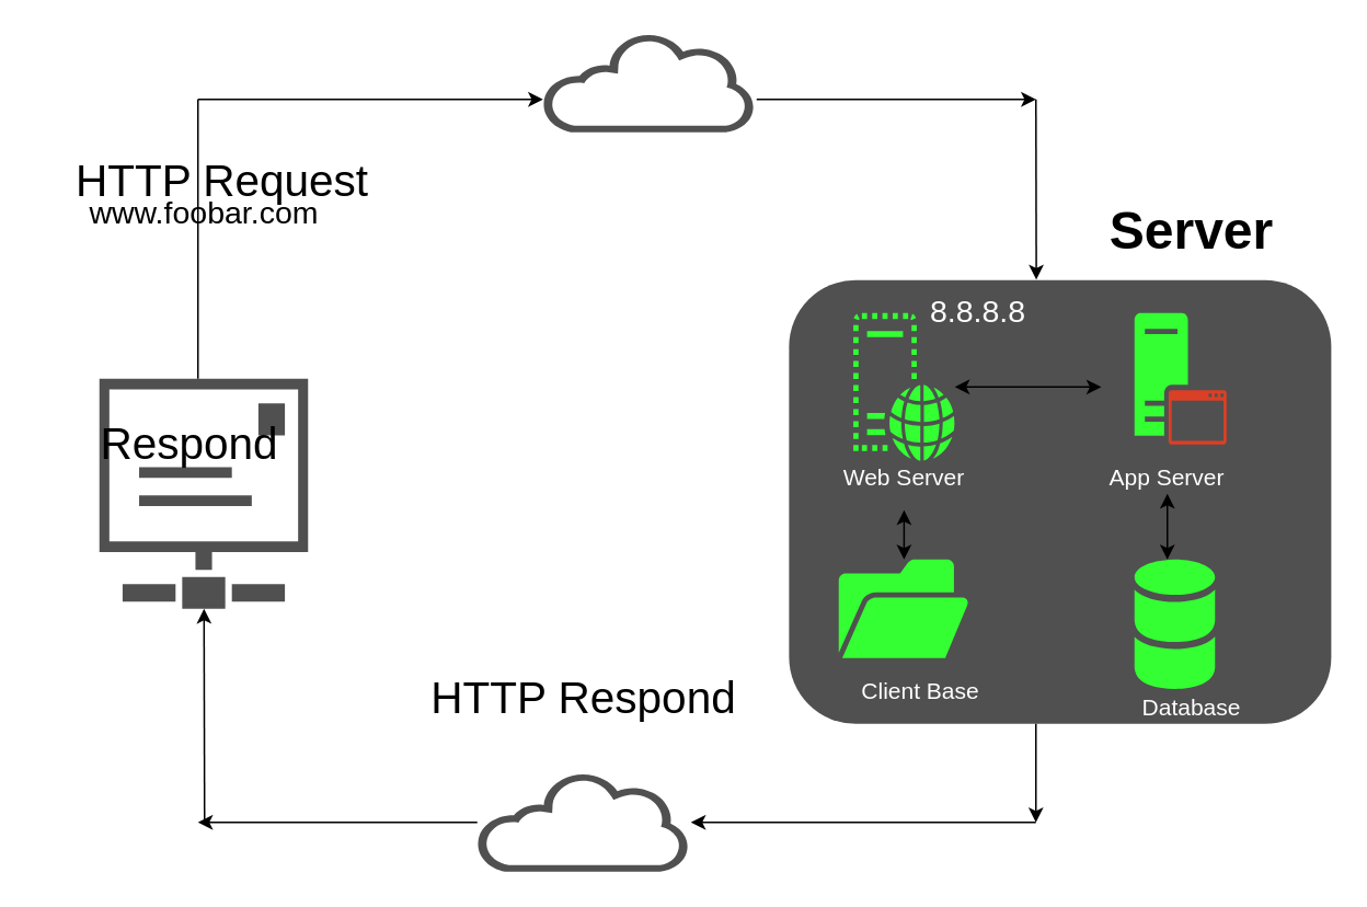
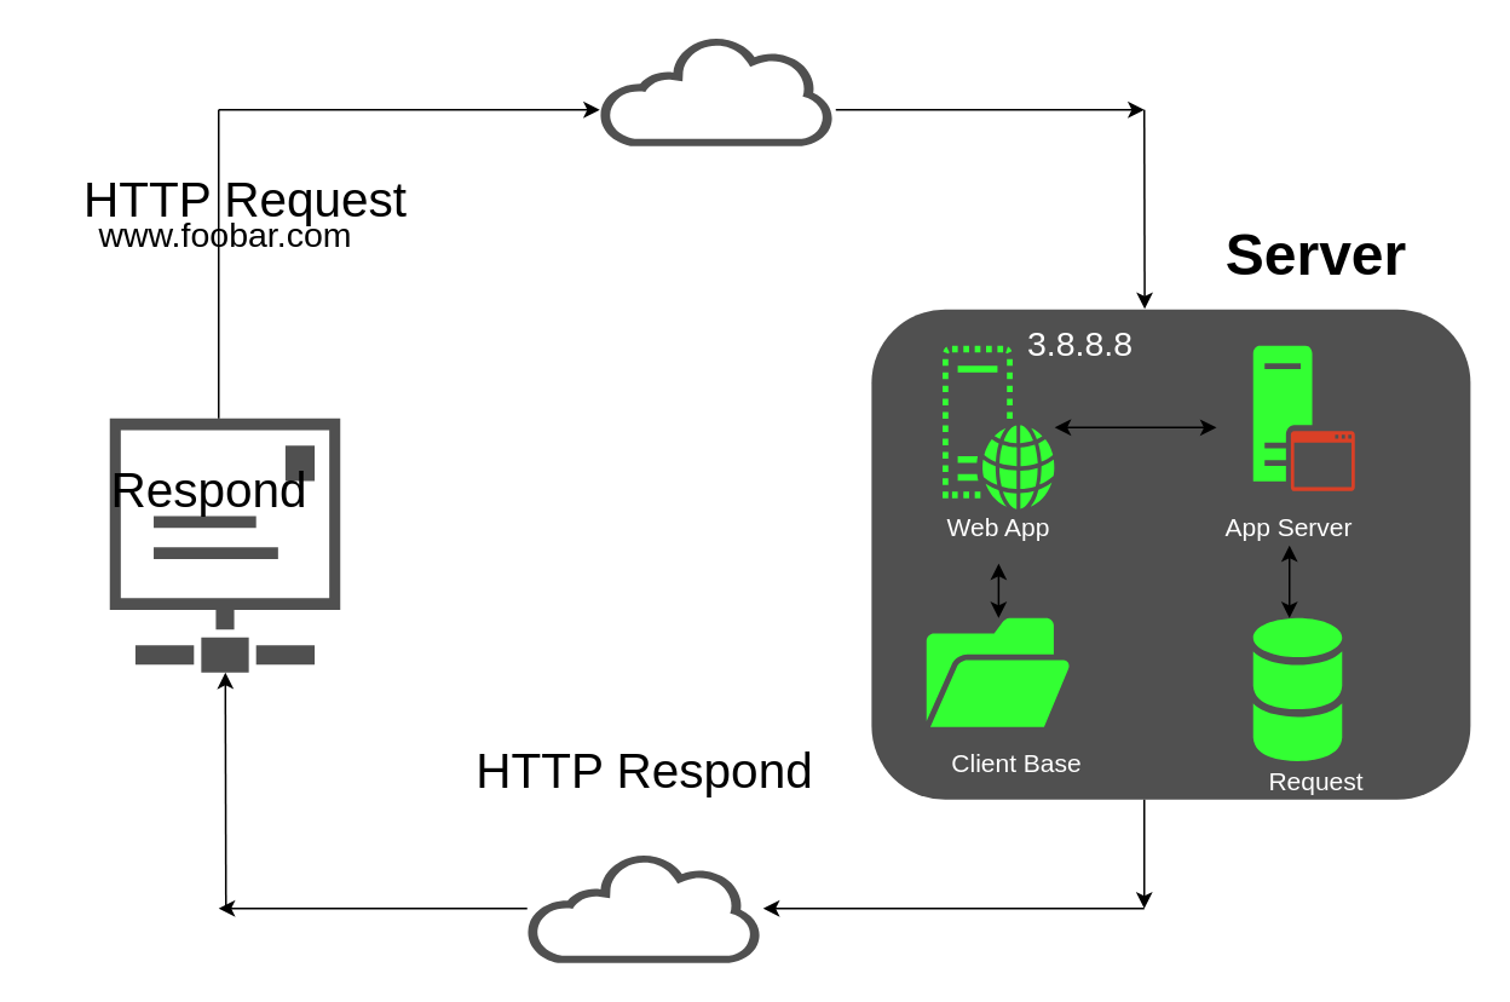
  <mxCell id="0" />
  <mxCell id="1" parent="0" />
  <mxCell id="2" value="" style="sketch=0;pointerEvents=1;shadow=0;dashed=0;html=1;strokeColor=none;fillColor=#505050;labelPosition=center;verticalLabelPosition=bottom;verticalAlign=top;outlineConnect=0;align=center;shape=mxgraph.office.communications.smtp_connector;" parent="1" vertex="1"><mxGeometry x="60" y="230" width="127" height="140" as="geometry" /></mxCell>
  <mxCell id="3" value="" style="rounded=1;whiteSpace=wrap;html=1;verticalAlign=top;fillColor=#505050;strokeColor=none;sketch=0;shadow=0;dashed=0;" parent="1" vertex="1"><mxGeometry x="479.75" y="170" width="330" height="270" as="geometry" /></mxCell>
  <mxCell id="4" value="" style="sketch=0;shadow=0;dashed=0;html=1;strokeColor=none;labelPosition=center;verticalLabelPosition=bottom;verticalAlign=top;outlineConnect=0;align=center;shape=mxgraph.office.databases.database_mini_2;fillColor=#33FF33;" parent="1" vertex="1"><mxGeometry x="690" y="340" width="49" height="80" as="geometry" /></mxCell>
  <mxCell id="5" value="" style="sketch=0;pointerEvents=1;shadow=0;dashed=0;html=1;strokeColor=none;fillColor=#33FF33;labelPosition=center;verticalLabelPosition=bottom;verticalAlign=top;outlineConnect=0;align=center;shape=mxgraph.office.concepts.folder_open;" parent="1" vertex="1"><mxGeometry x="510" y="340" width="79.5" height="60" as="geometry" /></mxCell>
  <mxCell id="6" value="" style="sketch=0;pointerEvents=1;shadow=0;dashed=0;html=1;strokeColor=none;fillColor=#33FF33;labelPosition=center;verticalLabelPosition=bottom;verticalAlign=top;outlineConnect=0;align=center;shape=mxgraph.office.servers.application_server_orange;" parent="1" vertex="1"><mxGeometry x="690" y="190" width="56" height="80" as="geometry" /></mxCell>
  <mxCell id="7" value="" style="sketch=0;pointerEvents=1;shadow=0;dashed=0;html=1;strokeColor=none;labelPosition=center;verticalLabelPosition=bottom;verticalAlign=top;outlineConnect=0;align=center;shape=mxgraph.office.servers.virtual_web_server;fillColor=#33FF33;" parent="1" vertex="1"><mxGeometry x="518.88" y="190" width="61.75" height="90" as="geometry" /></mxCell>
  <mxCell id="8" value="" style="endArrow=none;html=1;rounded=0;" parent="1" edge="1"><mxGeometry width="50" height="50" relative="1" as="geometry"><mxPoint x="120" y="230" as="sourcePoint" /><mxPoint x="120" y="60" as="targetPoint" /></mxGeometry></mxCell>
  <mxCell id="9" value="" style="endArrow=classic;html=1;rounded=0;" parent="1" edge="1"><mxGeometry width="50" height="50" relative="1" as="geometry"><mxPoint x="120" y="60" as="sourcePoint" /><mxPoint x="330" y="60" as="targetPoint" /></mxGeometry></mxCell>
  <mxCell id="10" value="" style="sketch=0;pointerEvents=1;shadow=0;dashed=0;html=1;strokeColor=none;fillColor=#505050;labelPosition=center;verticalLabelPosition=bottom;outlineConnect=0;verticalAlign=top;align=center;shape=mxgraph.office.clouds.cloud;" parent="1" vertex="1"><mxGeometry x="330" y="20" width="130" height="60" as="geometry" /></mxCell>
  <mxCell id="11" value="" style="endArrow=classic;html=1;rounded=0;" parent="1" edge="1"><mxGeometry width="50" height="50" relative="1" as="geometry"><mxPoint x="460" y="60" as="sourcePoint" /><mxPoint x="630" y="60" as="targetPoint" /></mxGeometry></mxCell>
  <mxCell id="12" value="" style="endArrow=classic;html=1;rounded=0;entryX=0.456;entryY=-0.001;entryDx=0;entryDy=0;entryPerimeter=0;" parent="1" target="3" edge="1"><mxGeometry width="50" height="50" relative="1" as="geometry"><mxPoint x="630" y="60" as="sourcePoint" /><mxPoint x="650" y="150" as="targetPoint" /></mxGeometry></mxCell>
  <mxCell id="13" value="" style="endArrow=classic;html=1;rounded=0;" parent="1" edge="1"><mxGeometry width="50" height="50" relative="1" as="geometry"><mxPoint x="630" y="440" as="sourcePoint" /><mxPoint x="630" y="500" as="targetPoint" /></mxGeometry></mxCell>
  <mxCell id="14" value="" style="endArrow=classic;html=1;rounded=0;" parent="1" source="27" edge="1"><mxGeometry width="50" height="50" relative="1" as="geometry"><mxPoint x="630" y="500" as="sourcePoint" /><mxPoint x="120" y="500" as="targetPoint" /></mxGeometry></mxCell>
  <mxCell id="15" value="" style="endArrow=classic;html=1;rounded=0;" parent="1" target="2" edge="1"><mxGeometry width="50" height="50" relative="1" as="geometry"><mxPoint x="124" y="500" as="sourcePoint" /><mxPoint x="190" y="450" as="targetPoint" /></mxGeometry></mxCell>
  <mxCell id="16" value="&lt;font style=&quot;font-size: 27px;&quot;&gt;HTTP Request&lt;/font&gt;" style="text;strokeColor=none;align=center;fillColor=none;html=1;verticalAlign=middle;whiteSpace=wrap;rounded=0;" parent="1" vertex="1"><mxGeometry x="40" y="80" width="190" height="60" as="geometry" /></mxCell>
  <mxCell id="17" value="&lt;font style=&quot;font-size: 27px;&quot;&gt;HTTP Respond&lt;/font&gt;" style="text;strokeColor=none;align=center;fillColor=none;html=1;verticalAlign=middle;whiteSpace=wrap;rounded=0;" parent="1" vertex="1"><mxGeometry x="260" y="395" width="190" height="60" as="geometry" /></mxCell>
  <mxCell id="18" value="&lt;font style=&quot;font-size: 27px;&quot;&gt;Respond&lt;/font&gt;" style="text;strokeColor=none;align=center;fillColor=none;html=1;verticalAlign=middle;whiteSpace=wrap;rounded=0;" parent="1" vertex="1"><mxGeometry x="20" y="240" width="190" height="60" as="geometry" /></mxCell>
- <mxCell id="19" value="&lt;font style=&quot;font-size: 14px;&quot;&gt;Web Server&lt;/font&gt;" style="text;strokeColor=none;align=center;fillColor=none;html=1;verticalAlign=middle;whiteSpace=wrap;rounded=0;fontColor=#FFFFFF;" parent="1" vertex="1"><mxGeometry x="479.75" y="270" width="140" height="40" as="geometry" /></mxCell>
+ <mxCell id="19" value="&lt;font style=&quot;font-size: 14px;&quot;&gt;Web App&lt;/font&gt;" style="text;strokeColor=none;align=center;fillColor=none;html=1;verticalAlign=middle;whiteSpace=wrap;rounded=0;fontColor=#FFFFFF;" parent="1" vertex="1"><mxGeometry x="479.75" y="270" width="140" height="40" as="geometry" /></mxCell>
  <mxCell id="20" value="&lt;font style=&quot;font-size: 14px;&quot;&gt;App Server&lt;/font&gt;" style="text;align=center;html=1;verticalAlign=middle;whiteSpace=wrap;rounded=0;fontColor=#FFFFFF;" parent="1" vertex="1"><mxGeometry x="640" y="270" width="140" height="40" as="geometry" /></mxCell>
  <mxCell id="21" value="&lt;font style=&quot;font-size: 14px;&quot;&gt;Client Base&lt;/font&gt;" style="text;strokeColor=none;align=center;fillColor=none;html=1;verticalAlign=middle;whiteSpace=wrap;rounded=0;fontColor=#FFFFFF;" parent="1" vertex="1"><mxGeometry x="490" y="400" width="140" height="40" as="geometry" /></mxCell>
- <mxCell id="22" value="&lt;font style=&quot;font-size: 14px;&quot;&gt;Database&lt;/font&gt;" style="text;strokeColor=none;align=center;fillColor=none;html=1;verticalAlign=middle;whiteSpace=wrap;rounded=0;fontColor=#FFFFFF;" parent="1" vertex="1"><mxGeometry x="655" y="410" width="140" height="40" as="geometry" /></mxCell>
+ <mxCell id="22" value="&lt;font style=&quot;font-size: 14px;&quot;&gt;Request&lt;/font&gt;" style="text;strokeColor=none;align=center;fillColor=none;html=1;verticalAlign=middle;whiteSpace=wrap;rounded=0;fontColor=#FFFFFF;" parent="1" vertex="1"><mxGeometry x="655" y="410" width="140" height="40" as="geometry" /></mxCell>
  <mxCell id="23" value="&lt;font style=&quot;font-size: 19px;&quot;&gt;www.foobar.com&lt;/font&gt;" style="text;strokeColor=none;align=center;fillColor=none;html=1;verticalAlign=middle;whiteSpace=wrap;rounded=0;" parent="1" vertex="1"><mxGeometry x="28.5" y="100" width="190" height="60" as="geometry" /></mxCell>
  <mxCell id="24" value="&lt;b&gt;&lt;font style=&quot;font-size: 32px;&quot;&gt;Server&lt;/font&gt;&lt;/b&gt;" style="text;strokeColor=none;align=center;fillColor=none;html=1;verticalAlign=middle;whiteSpace=wrap;rounded=0;" parent="1" vertex="1"><mxGeometry x="660" y="110" width="130" height="60" as="geometry" /></mxCell>
- <mxCell id="25" value="&lt;font style=&quot;font-size: 19px;&quot;&gt;8.8.8.8&lt;/font&gt;" style="text;strokeColor=none;align=center;fillColor=none;html=1;verticalAlign=middle;whiteSpace=wrap;rounded=0;fontColor=#FFFFFF;" parent="1" vertex="1"><mxGeometry x="500" y="160" width="190" height="60" as="geometry" /></mxCell>
+ <mxCell id="25" value="&lt;font style=&quot;font-size: 19px;&quot;&gt;3.8.8.8&lt;/font&gt;" style="text;strokeColor=none;align=center;fillColor=none;html=1;verticalAlign=middle;whiteSpace=wrap;rounded=0;fontColor=#FFFFFF;" parent="1" vertex="1"><mxGeometry x="500" y="160" width="190" height="60" as="geometry" /></mxCell>
  <mxCell id="26" value="" style="endArrow=classic;html=1;rounded=0;" parent="1" target="27" edge="1"><mxGeometry width="50" height="50" relative="1" as="geometry"><mxPoint x="630" y="500" as="sourcePoint" /><mxPoint x="120" y="500" as="targetPoint" /></mxGeometry></mxCell>
  <mxCell id="27" value="" style="sketch=0;pointerEvents=1;shadow=0;dashed=0;html=1;strokeColor=none;fillColor=#505050;labelPosition=center;verticalLabelPosition=bottom;outlineConnect=0;verticalAlign=top;align=center;shape=mxgraph.office.clouds.cloud;" parent="1" vertex="1"><mxGeometry x="290" y="470" width="130" height="60" as="geometry" /></mxCell>
  <mxCell id="28" value="" style="endArrow=classic;startArrow=classic;html=1;rounded=0;entryX=0.576;entryY=0.241;entryDx=0;entryDy=0;entryPerimeter=0;fontColor=#FFFFFF;" edge="1" parent="1" source="7" target="3"><mxGeometry width="50" height="50" relative="1" as="geometry"><mxPoint x="600" y="270" as="sourcePoint" /><mxPoint x="650" y="220" as="targetPoint" /></mxGeometry></mxCell>
  <mxCell id="29" value="" style="endArrow=classic;startArrow=classic;html=1;rounded=0;fontColor=#FFFFFF;" edge="1" parent="1" source="5" target="19"><mxGeometry width="50" height="50" relative="1" as="geometry"><mxPoint x="589.5" y="340" as="sourcePoint" /><mxPoint x="678.5" y="340" as="targetPoint" /></mxGeometry></mxCell>
  <mxCell id="30" value="" style="endArrow=classic;startArrow=classic;html=1;rounded=0;fontColor=#FFFFFF;exitX=0.408;exitY=0;exitDx=0;exitDy=0;exitPerimeter=0;" edge="1" parent="1" source="4"><mxGeometry width="50" height="50" relative="1" as="geometry"><mxPoint x="677" y="280" as="sourcePoint" /><mxPoint x="710" y="300" as="targetPoint" /></mxGeometry></mxCell>
